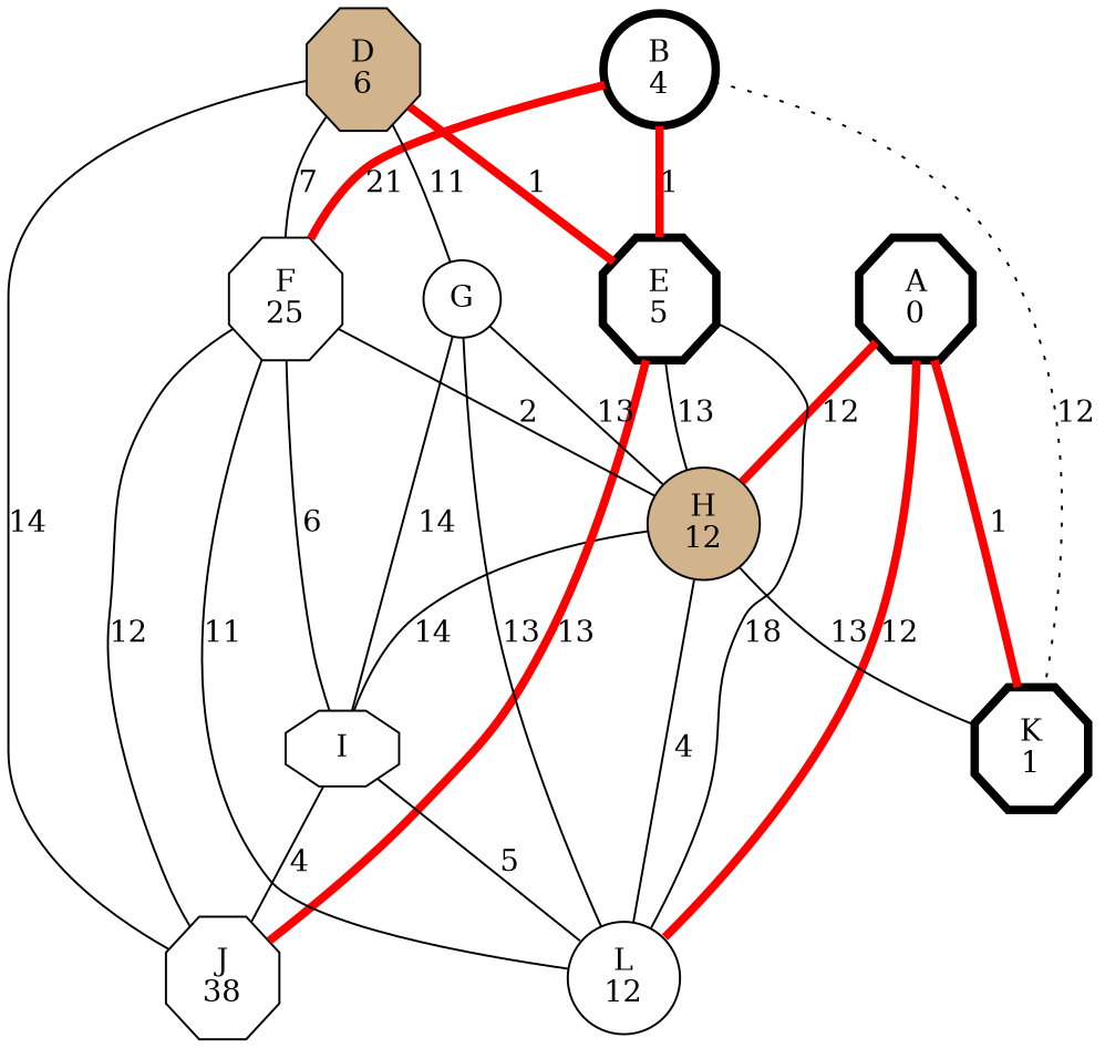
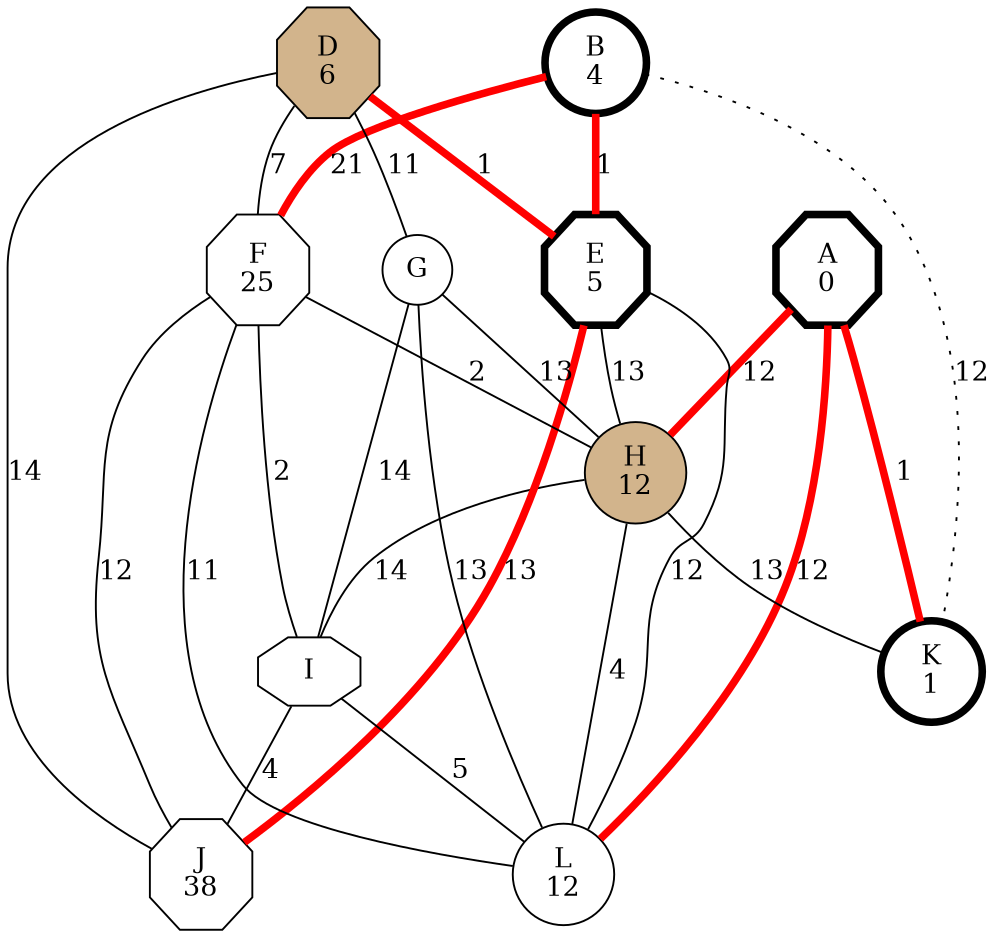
  graph {
    fontname="DejaVu Serif"
    node [fillcolor=white fontname="DejaVu Serif" shape=octagon style=filled]
    edge [fontname="DejaVu Serif"]
    n1 [label="A\n0" penwidth=4]
    n2 [fillcolor=tan label="H\n12" shape=circle]
-   n3 [label="K\n1" penwidth=4]
+   n3 [label="K\n1" penwidth=4 shape=circle]
    n4 [label="L\n12" shape=circle]
    n5 [label="B\n4" penwidth=4 shape=circle]
    n6 [label="E\n5" penwidth=4]
    n7 [label="F\n25"]
    I
    n9 [label="J\n38"]
    n10 [fillcolor=tan label="D\n6"]
    G [shape=circle]
    n1 -- n2 [color=red label=12 penwidth=4]
    n1 -- n3 [color=red label=1 penwidth=4]
    n1 -- n4 [color=red label=12 penwidth=4]
    n2 -- n3 [label=13]
    n2 -- n4 [label=4]
    n2 -- I [label=14]
    n5 -- n3 [label=12 style=dotted]
    n5 -- n6 [color=red label=1 penwidth=4]
    n5 -- n7 [color=red label=21 penwidth=4]
    n6 -- n2 [label=13]
-   n6 -- n4 [label=18]
+   n6 -- n4 [label=12]
    n6 -- n9 [color=red label=13 penwidth=4]
    n7 -- n2 [label=2]
    n7 -- n4 [label=11]
-   n7 -- I [label=6]
+   n7 -- I [label=2]
    n7 -- n9 [label=12]
    I -- n4 [label=5]
    I -- n9 [label=4]
    n10 -- n6 [color=red label=1 penwidth=4]
    n10 -- n7 [label=7]
    n10 -- n9 [label=14]
    n10 -- G [label=11]
    G -- n2 [label=13]
    G -- n4 [label=13]
    G -- I [label=14]
  }
